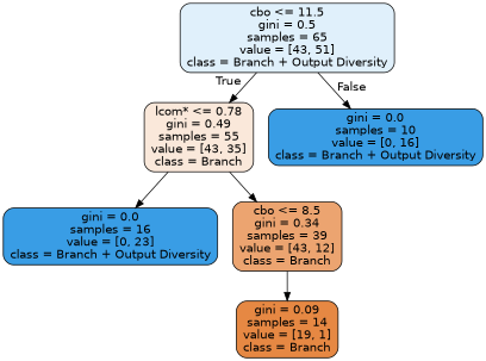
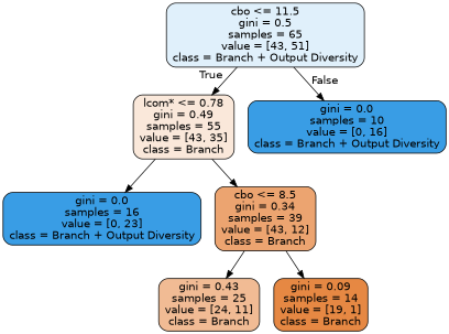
  digraph {
    node [color=black fillcolor="#399de5" fontname=helvetica shape=box style="filled, rounded"]
    edge [fontname=helvetica]
    n1 [fillcolor="#e0f0fb" label="cbo <= 11.5\ngini = 0.5\nsamples = 65\nvalue = [43, 51]\nclass = Branch + Output Diversity"]
    n2 [fillcolor="#fae8da" label="lcom* <= 0.78\ngini = 0.49\nsamples = 55\nvalue = [43, 35]\nclass = Branch"]
    n3 [label="gini = 0.0\nsamples = 10\nvalue = [0, 16]\nclass = Branch + Output Diversity"]
    n4 [label="gini = 0.0\nsamples = 16\nvalue = [0, 23]\nclass = Branch + Output Diversity"]
    n5 [fillcolor="#eca470" label="cbo <= 8.5\ngini = 0.34\nsamples = 39\nvalue = [43, 12]\nclass = Branch"]
+   n6 [fillcolor="#f1bb94" label="gini = 0.43\nsamples = 25\nvalue = [24, 11]\nclass = Branch"]
    n7 [fillcolor="#e68843" label="gini = 0.09\nsamples = 14\nvalue = [19, 1]\nclass = Branch"]
    n1 -> n2 [headlabel=True labelangle=45 labeldistance=2.5]
    n1 -> n3 [headlabel=False labelangle=-45 labeldistance=2.5]
    n2 -> n4
    n2 -> n5
+   n5 -> n6
    n5 -> n7
  }
